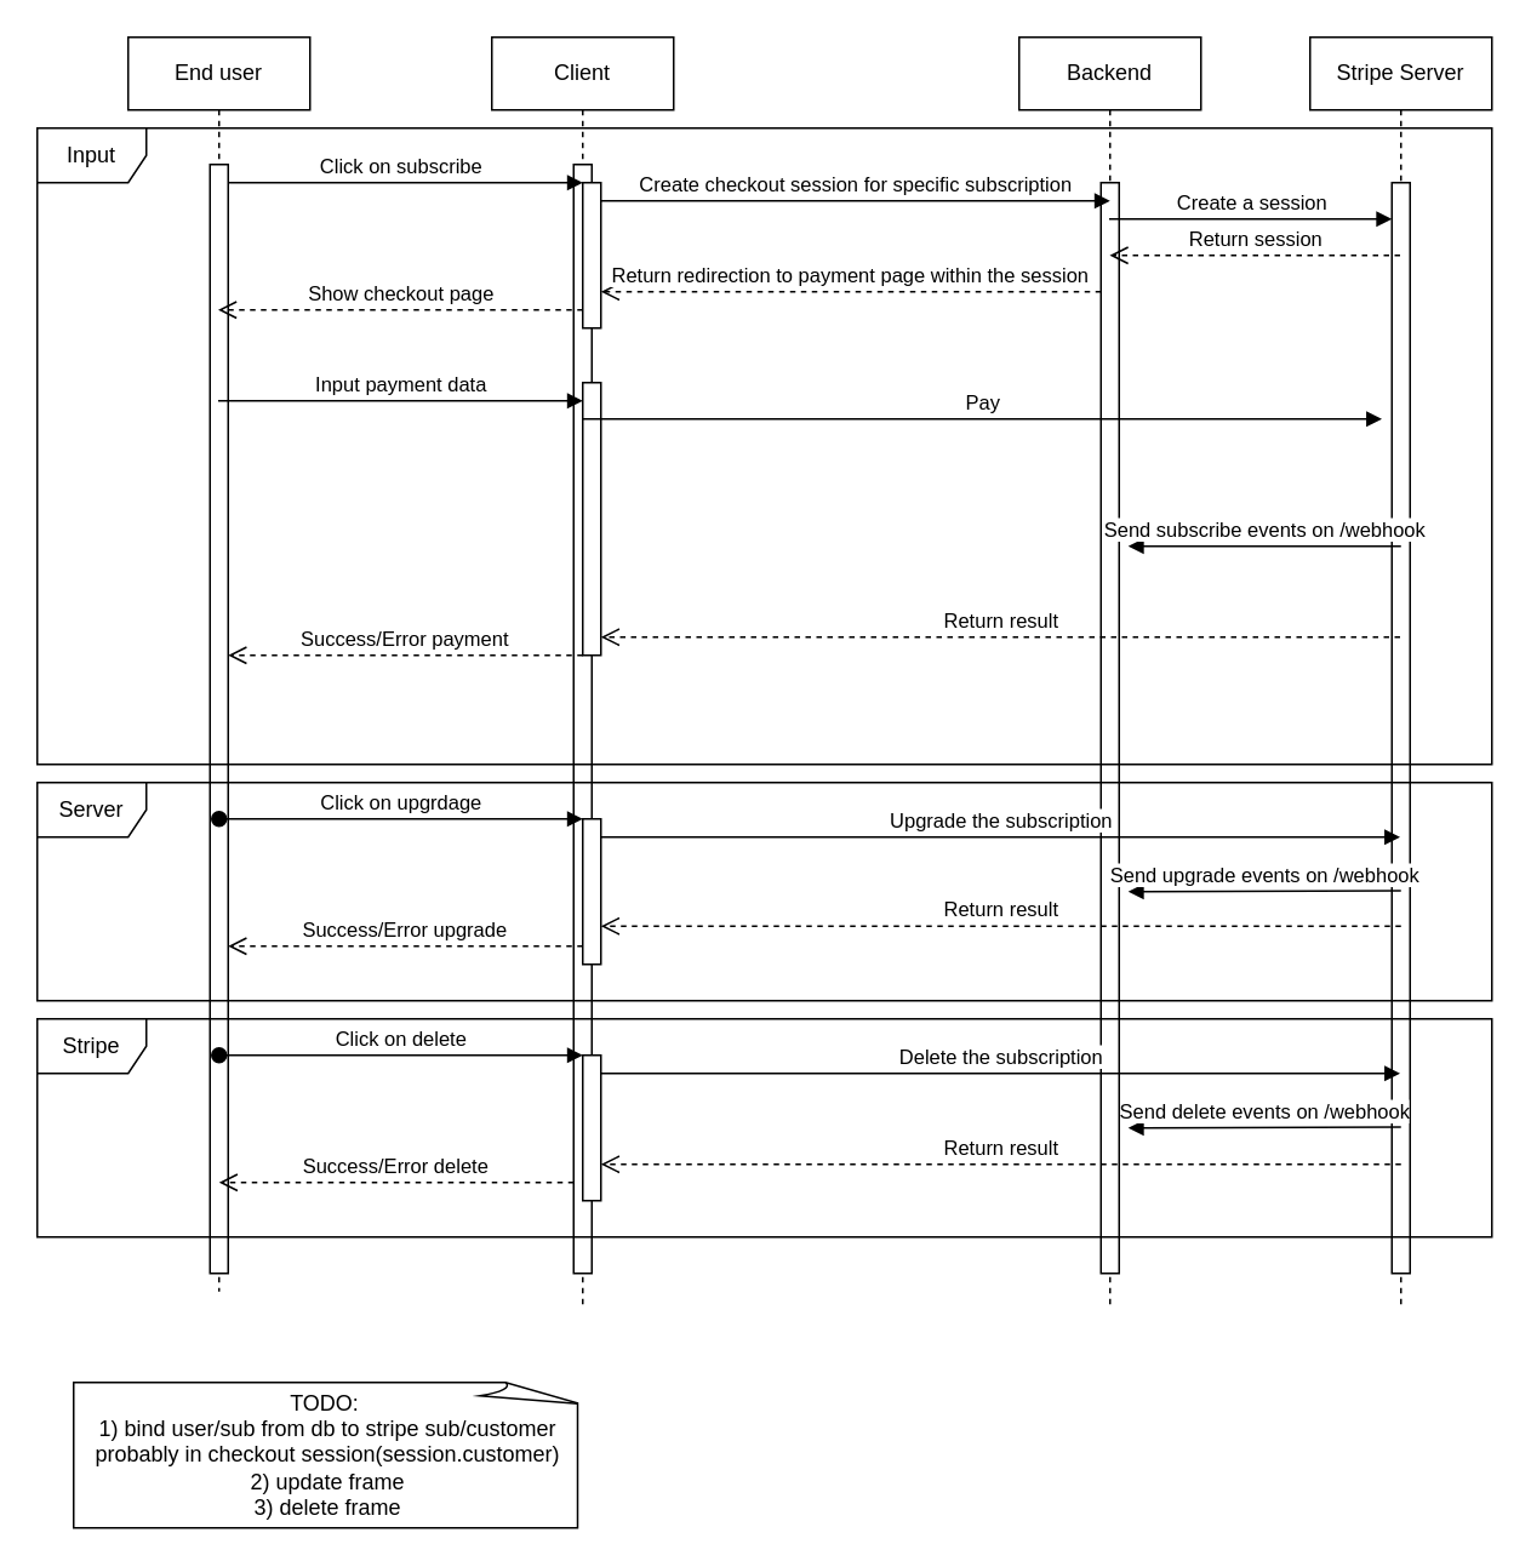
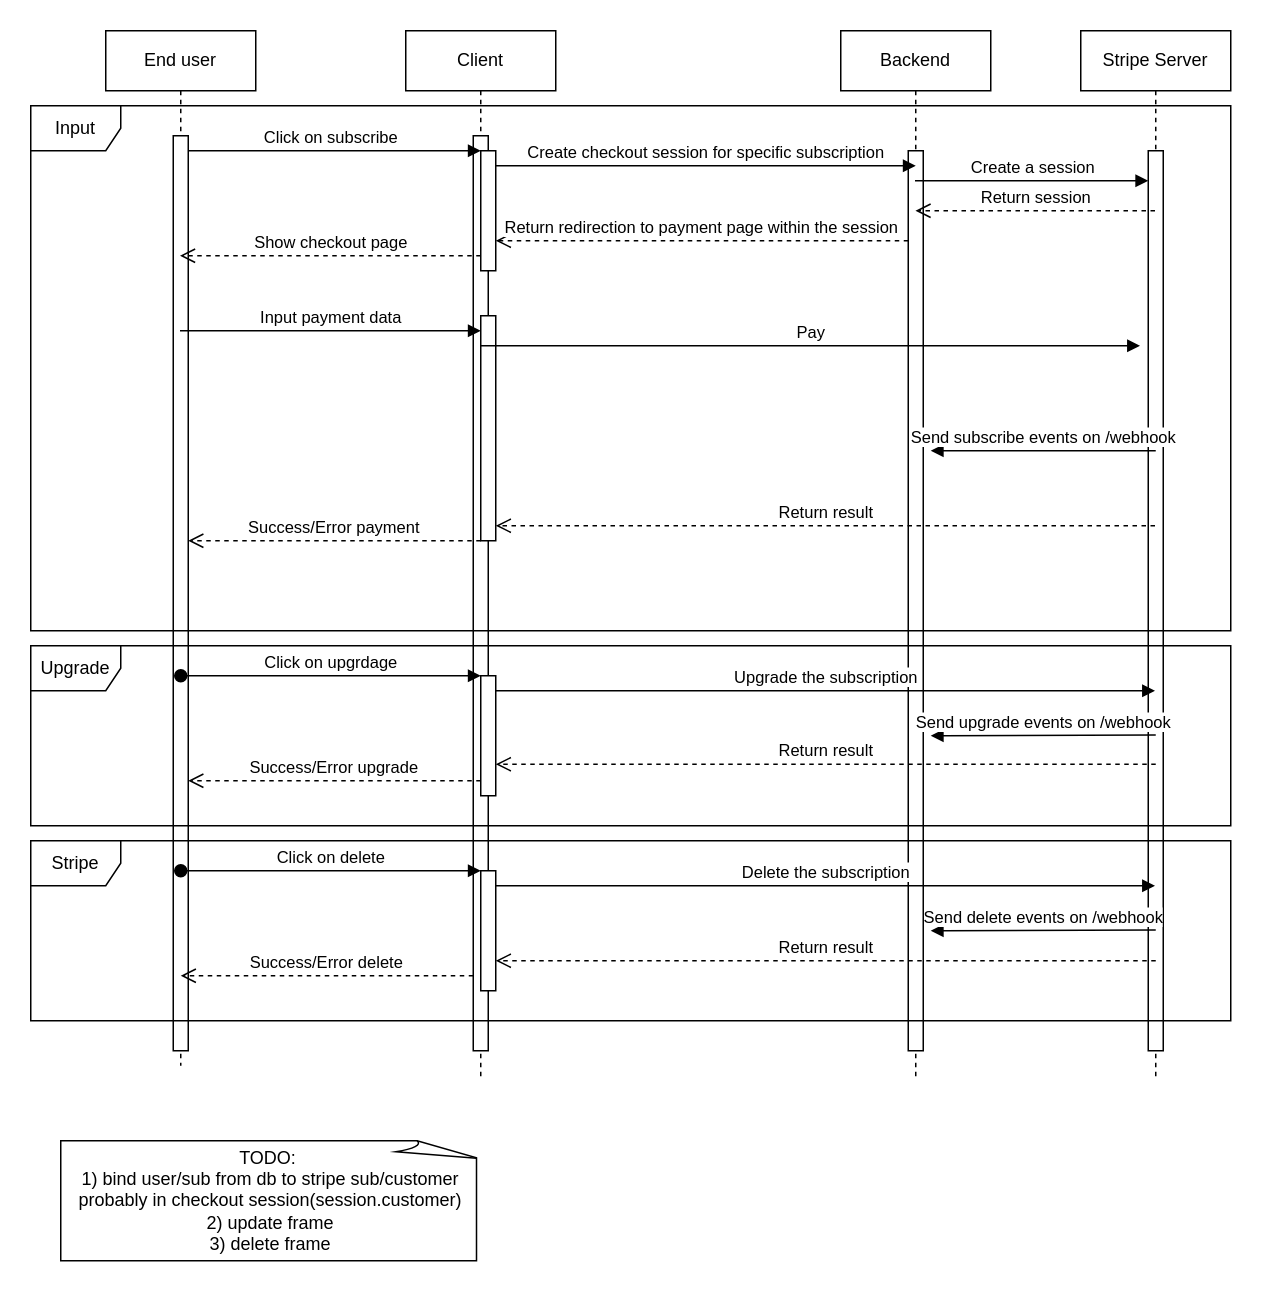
  <mxCell id="0" />
  <mxCell id="1" parent="0" />
  <mxCell id="2" value="Client" style="shape=umlLifeline;perimeter=lifelinePerimeter;whiteSpace=wrap;html=1;container=0;dropTarget=0;collapsible=0;recursiveResize=0;outlineConnect=0;portConstraint=eastwest;newEdgeStyle={&quot;edgeStyle&quot;:&quot;elbowEdgeStyle&quot;,&quot;elbow&quot;:&quot;vertical&quot;,&quot;curved&quot;:0,&quot;rounded&quot;:0};" parent="1" vertex="1"><mxGeometry x="270" y="20" width="100" height="700" as="geometry" /></mxCell>
  <mxCell id="3" value="" style="html=1;points=[];perimeter=orthogonalPerimeter;outlineConnect=0;targetShapes=umlLifeline;portConstraint=eastwest;newEdgeStyle={&quot;edgeStyle&quot;:&quot;elbowEdgeStyle&quot;,&quot;elbow&quot;:&quot;vertical&quot;,&quot;curved&quot;:0,&quot;rounded&quot;:0};" parent="2" vertex="1"><mxGeometry x="45" y="70" width="10" height="610" as="geometry" /></mxCell>
  <mxCell id="4" value="" style="html=1;points=[];perimeter=orthogonalPerimeter;outlineConnect=0;targetShapes=umlLifeline;portConstraint=eastwest;newEdgeStyle={&quot;edgeStyle&quot;:&quot;elbowEdgeStyle&quot;,&quot;elbow&quot;:&quot;vertical&quot;,&quot;curved&quot;:0,&quot;rounded&quot;:0};" parent="2" vertex="1"><mxGeometry x="50" y="80" width="10" height="80" as="geometry" /></mxCell>
  <mxCell id="5" value="" style="html=1;points=[];perimeter=orthogonalPerimeter;outlineConnect=0;targetShapes=umlLifeline;portConstraint=eastwest;newEdgeStyle={&quot;edgeStyle&quot;:&quot;elbowEdgeStyle&quot;,&quot;elbow&quot;:&quot;vertical&quot;,&quot;curved&quot;:0,&quot;rounded&quot;:0};" parent="2" vertex="1"><mxGeometry x="50" y="190" width="10" height="150" as="geometry" /></mxCell>
  <mxCell id="6" value="Backend" style="shape=umlLifeline;perimeter=lifelinePerimeter;whiteSpace=wrap;html=1;container=0;dropTarget=0;collapsible=0;recursiveResize=0;outlineConnect=0;portConstraint=eastwest;newEdgeStyle={&quot;edgeStyle&quot;:&quot;elbowEdgeStyle&quot;,&quot;elbow&quot;:&quot;vertical&quot;,&quot;curved&quot;:0,&quot;rounded&quot;:0};" parent="1" vertex="1"><mxGeometry x="560" y="20" width="100" height="700" as="geometry" /></mxCell>
  <mxCell id="7" value="" style="html=1;points=[];perimeter=orthogonalPerimeter;outlineConnect=0;targetShapes=umlLifeline;portConstraint=eastwest;newEdgeStyle={&quot;edgeStyle&quot;:&quot;elbowEdgeStyle&quot;,&quot;elbow&quot;:&quot;vertical&quot;,&quot;curved&quot;:0,&quot;rounded&quot;:0};" parent="6" vertex="1"><mxGeometry x="45" y="80" width="10" height="600" as="geometry" /></mxCell>
  <mxCell id="8" value="Create checkout session for specific subscription" style="html=1;verticalAlign=bottom;endArrow=block;edgeStyle=elbowEdgeStyle;elbow=vertical;curved=0;rounded=0;" parent="1" edge="1"><mxGeometry relative="1" as="geometry"><mxPoint x="330" y="110" as="sourcePoint" /><Array as="points"><mxPoint x="375" y="110" /></Array><mxPoint x="610" y="110" as="targetPoint" /><mxPoint as="offset" /></mxGeometry></mxCell>
  <mxCell id="9" value="Return redirection to payment page within the session" style="html=1;verticalAlign=bottom;endArrow=open;dashed=1;endSize=8;edgeStyle=elbowEdgeStyle;elbow=vertical;curved=0;rounded=0;" parent="1" edge="1"><mxGeometry relative="1" as="geometry"><mxPoint x="330" y="160" as="targetPoint" /><Array as="points"><mxPoint x="385" y="160" /></Array><mxPoint x="605" y="160" as="sourcePoint" /></mxGeometry></mxCell>
  <mxCell id="10" value="Stripe Server" style="shape=umlLifeline;perimeter=lifelinePerimeter;whiteSpace=wrap;html=1;container=0;dropTarget=0;collapsible=0;recursiveResize=0;outlineConnect=0;portConstraint=eastwest;newEdgeStyle={&quot;edgeStyle&quot;:&quot;elbowEdgeStyle&quot;,&quot;elbow&quot;:&quot;vertical&quot;,&quot;curved&quot;:0,&quot;rounded&quot;:0};" parent="1" vertex="1"><mxGeometry x="720" y="20" width="100" height="700" as="geometry" /></mxCell>
  <mxCell id="11" value="" style="html=1;points=[];perimeter=orthogonalPerimeter;outlineConnect=0;targetShapes=umlLifeline;portConstraint=eastwest;newEdgeStyle={&quot;edgeStyle&quot;:&quot;elbowEdgeStyle&quot;,&quot;elbow&quot;:&quot;vertical&quot;,&quot;curved&quot;:0,&quot;rounded&quot;:0};" parent="10" vertex="1"><mxGeometry x="45" y="80" width="10" height="600" as="geometry" /></mxCell>
  <mxCell id="12" value="Click on subscribe" style="html=1;verticalAlign=bottom;startArrow=oval;endArrow=block;startSize=8;edgeStyle=elbowEdgeStyle;elbow=vertical;curved=0;rounded=0;" parent="1" edge="1"><mxGeometry relative="1" as="geometry"><mxPoint x="120" y="100" as="sourcePoint" /><mxPoint x="320" y="100" as="targetPoint" /><Array as="points"><mxPoint x="200.5" y="100" /></Array></mxGeometry></mxCell>
  <mxCell id="13" value="End user" style="shape=umlLifeline;perimeter=lifelinePerimeter;whiteSpace=wrap;html=1;container=0;dropTarget=0;collapsible=0;recursiveResize=0;outlineConnect=0;portConstraint=eastwest;newEdgeStyle={&quot;edgeStyle&quot;:&quot;elbowEdgeStyle&quot;,&quot;elbow&quot;:&quot;vertical&quot;,&quot;curved&quot;:0,&quot;rounded&quot;:0};" parent="1" vertex="1"><mxGeometry x="70" y="20" width="100" height="690" as="geometry" /></mxCell>
  <mxCell id="14" value="" style="html=1;points=[];perimeter=orthogonalPerimeter;outlineConnect=0;targetShapes=umlLifeline;portConstraint=eastwest;newEdgeStyle={&quot;edgeStyle&quot;:&quot;elbowEdgeStyle&quot;,&quot;elbow&quot;:&quot;vertical&quot;,&quot;curved&quot;:0,&quot;rounded&quot;:0};" parent="13" vertex="1"><mxGeometry x="45" y="70" width="10" height="610" as="geometry" /></mxCell>
  <mxCell id="15" value="Create a session" style="html=1;verticalAlign=bottom;endArrow=block;edgeStyle=elbowEdgeStyle;elbow=vertical;curved=0;rounded=0;" parent="1" edge="1"><mxGeometry relative="1" as="geometry"><mxPoint x="609.5" y="120" as="sourcePoint" /><Array as="points"><mxPoint x="680" y="120" /></Array><mxPoint x="765" y="120" as="targetPoint" /></mxGeometry></mxCell>
  <mxCell id="16" value="Return session" style="html=1;verticalAlign=bottom;endArrow=open;dashed=1;endSize=8;edgeStyle=elbowEdgeStyle;elbow=vertical;curved=0;rounded=0;" parent="1" edge="1"><mxGeometry relative="1" as="geometry"><mxPoint x="609.81" y="140" as="targetPoint" /><Array as="points"><mxPoint x="690" y="140" /><mxPoint x="560" y="70" /></Array><mxPoint x="769.5" y="140" as="sourcePoint" /></mxGeometry></mxCell>
  <mxCell id="17" value="Show checkout page" style="html=1;verticalAlign=bottom;endArrow=open;dashed=1;endSize=8;edgeStyle=elbowEdgeStyle;elbow=vertical;curved=0;rounded=0;" parent="1" edge="1"><mxGeometry relative="1" as="geometry"><mxPoint x="119.5" y="170" as="targetPoint" /><Array as="points"><mxPoint x="230" y="170" /><mxPoint x="120" y="220" /></Array><mxPoint x="320" y="170" as="sourcePoint" /></mxGeometry></mxCell>
  <mxCell id="18" value="Input payment data" style="html=1;verticalAlign=bottom;endArrow=block;edgeStyle=elbowEdgeStyle;elbow=horizontal;curved=0;rounded=0;" parent="1" source="13" target="5" edge="1"><mxGeometry relative="1" as="geometry"><mxPoint x="130" y="220" as="sourcePoint" /><Array as="points"><mxPoint x="290" y="220" /><mxPoint x="160.5" y="170" /></Array><mxPoint x="330.5" y="220" as="targetPoint" /></mxGeometry></mxCell>
  <mxCell id="19" value="Pay" style="html=1;verticalAlign=bottom;endArrow=block;edgeStyle=elbowEdgeStyle;elbow=horizontal;curved=0;rounded=0;" parent="1" edge="1"><mxGeometry relative="1" as="geometry"><mxPoint x="320" y="230" as="sourcePoint" /><Array as="points"><mxPoint x="350" y="230" /></Array><mxPoint x="759.5" y="230" as="targetPoint" /></mxGeometry></mxCell>
  <mxCell id="20" value="Return result" style="html=1;verticalAlign=bottom;endArrow=open;dashed=1;endSize=8;edgeStyle=elbowEdgeStyle;elbow=vertical;curved=0;rounded=0;" parent="1" source="10" target="5" edge="1"><mxGeometry relative="1" as="geometry"><mxPoint x="220" y="350" as="targetPoint" /><Array as="points"><mxPoint x="370" y="350" /></Array><mxPoint x="649.5" y="350" as="sourcePoint" /></mxGeometry></mxCell>
  <mxCell id="21" value="Success/Error payment" style="html=1;verticalAlign=bottom;endArrow=open;dashed=1;endSize=8;edgeStyle=elbowEdgeStyle;elbow=vertical;curved=0;rounded=0;" parent="1" source="5" target="14" edge="1"><mxGeometry relative="1" as="geometry"><mxPoint x="60" y="360" as="targetPoint" /><Array as="points"><mxPoint x="130.5" y="360" /><mxPoint x="120.5" y="380" /></Array><mxPoint x="210.5" y="360" as="sourcePoint" /></mxGeometry></mxCell>
  <mxCell id="22" value="Send subscribe events on /webhook" style="html=1;verticalAlign=bottom;endArrow=block;edgeStyle=elbowEdgeStyle;elbow=vertical;curved=0;rounded=0;" parent="1" edge="1"><mxGeometry relative="1" as="geometry"><mxPoint x="770" y="300.004" as="sourcePoint" /><Array as="points" /><mxPoint x="620" y="300.004" as="targetPoint" /></mxGeometry></mxCell>
  <mxCell id="23" value="Input" style="shape=umlFrame;whiteSpace=wrap;html=1;pointerEvents=0;" parent="1" vertex="1"><mxGeometry x="20" y="70" width="800" height="350" as="geometry" /></mxCell>
  <mxCell id="24" value="TODO:&amp;nbsp;&lt;br&gt;1) bind user/sub from db to stripe sub/customer&lt;br&gt;probably in checkout session(session.customer)&lt;br&gt;2) update frame&lt;br&gt;3) delete frame" style="whiteSpace=wrap;html=1;shape=mxgraph.basic.document" parent="1" vertex="1"><mxGeometry x="40" y="760" width="280" height="80" as="geometry" /></mxCell>
- <mxCell id="25" value="Server" style="shape=umlFrame;whiteSpace=wrap;html=1;pointerEvents=0;" parent="1" vertex="1"><mxGeometry x="20" y="430" width="800" height="120" as="geometry" /></mxCell>
+ <mxCell id="25" value="Upgrade" style="shape=umlFrame;whiteSpace=wrap;html=1;pointerEvents=0;" parent="1" vertex="1"><mxGeometry x="20" y="430" width="800" height="120" as="geometry" /></mxCell>
  <mxCell id="26" value="Click on upgrdage" style="html=1;verticalAlign=bottom;startArrow=oval;endArrow=block;startSize=8;edgeStyle=elbowEdgeStyle;elbow=vertical;curved=0;rounded=0;" parent="1" edge="1"><mxGeometry relative="1" as="geometry"><mxPoint x="120" y="450" as="sourcePoint" /><mxPoint x="320" y="450" as="targetPoint" /><Array as="points"><mxPoint x="200" y="450" /></Array></mxGeometry></mxCell>
  <mxCell id="27" value="" style="html=1;points=[];perimeter=orthogonalPerimeter;outlineConnect=0;targetShapes=umlLifeline;portConstraint=eastwest;newEdgeStyle={&quot;edgeStyle&quot;:&quot;elbowEdgeStyle&quot;,&quot;elbow&quot;:&quot;vertical&quot;,&quot;curved&quot;:0,&quot;rounded&quot;:0};" parent="1" vertex="1"><mxGeometry x="320" y="450" width="10" height="80" as="geometry" /></mxCell>
  <mxCell id="28" value="Upgrade the subscription" style="html=1;verticalAlign=bottom;endArrow=block;edgeStyle=elbowEdgeStyle;elbow=vertical;curved=0;rounded=0;" parent="1" edge="1"><mxGeometry relative="1" as="geometry"><mxPoint x="330" y="460" as="sourcePoint" /><Array as="points"><mxPoint x="375" y="460" /></Array><mxPoint x="769.5" y="460" as="targetPoint" /></mxGeometry></mxCell>
  <mxCell id="29" value="Send upgrade events on /webhook" style="html=1;verticalAlign=bottom;endArrow=block;edgeStyle=elbowEdgeStyle;elbow=vertical;curved=0;rounded=0;" parent="1" edge="1"><mxGeometry relative="1" as="geometry"><mxPoint x="770" y="489.504" as="sourcePoint" /><Array as="points" /><mxPoint x="620" y="489.504" as="targetPoint" /></mxGeometry></mxCell>
  <mxCell id="30" value="Return result" style="html=1;verticalAlign=bottom;endArrow=open;dashed=1;endSize=8;edgeStyle=elbowEdgeStyle;elbow=vertical;curved=0;rounded=0;" parent="1" edge="1"><mxGeometry relative="1" as="geometry"><mxPoint x="330" y="509" as="targetPoint" /><Array as="points"><mxPoint x="370" y="509" /></Array><mxPoint x="770" y="509" as="sourcePoint" /></mxGeometry></mxCell>
  <mxCell id="31" value="Success/Error upgrade" style="html=1;verticalAlign=bottom;endArrow=open;dashed=1;endSize=8;edgeStyle=elbowEdgeStyle;elbow=vertical;curved=0;rounded=0;" parent="1" edge="1"><mxGeometry relative="1" as="geometry"><mxPoint x="125" y="520" as="targetPoint" /><Array as="points"><mxPoint x="130.5" y="520" /><mxPoint x="120.5" y="540" /></Array><mxPoint x="320" y="520" as="sourcePoint" /></mxGeometry></mxCell>
  <mxCell id="32" value="Stripe" style="shape=umlFrame;whiteSpace=wrap;html=1;pointerEvents=0;" parent="1" vertex="1"><mxGeometry x="20" y="560" width="800" height="120" as="geometry" /></mxCell>
  <mxCell id="33" value="Click on delete" style="html=1;verticalAlign=bottom;startArrow=oval;endArrow=block;startSize=8;edgeStyle=elbowEdgeStyle;elbow=vertical;curved=0;rounded=0;" parent="1" edge="1"><mxGeometry relative="1" as="geometry"><mxPoint x="120" y="580" as="sourcePoint" /><mxPoint x="320" y="580" as="targetPoint" /><Array as="points"><mxPoint x="200" y="580" /></Array></mxGeometry></mxCell>
  <mxCell id="34" value="" style="html=1;points=[];perimeter=orthogonalPerimeter;outlineConnect=0;targetShapes=umlLifeline;portConstraint=eastwest;newEdgeStyle={&quot;edgeStyle&quot;:&quot;elbowEdgeStyle&quot;,&quot;elbow&quot;:&quot;vertical&quot;,&quot;curved&quot;:0,&quot;rounded&quot;:0};" parent="1" vertex="1"><mxGeometry x="320" y="580" width="10" height="80" as="geometry" /></mxCell>
  <mxCell id="35" value="Delete the subscription" style="html=1;verticalAlign=bottom;endArrow=block;edgeStyle=elbowEdgeStyle;elbow=vertical;curved=0;rounded=0;" parent="1" edge="1"><mxGeometry relative="1" as="geometry"><mxPoint x="330" y="590" as="sourcePoint" /><Array as="points"><mxPoint x="375" y="590" /></Array><mxPoint x="769.5" y="590" as="targetPoint" /></mxGeometry></mxCell>
  <mxCell id="36" value="Send delete events on /webhook" style="html=1;verticalAlign=bottom;endArrow=block;edgeStyle=elbowEdgeStyle;elbow=vertical;curved=0;rounded=0;" parent="1" edge="1"><mxGeometry relative="1" as="geometry"><mxPoint x="770" y="619.504" as="sourcePoint" /><Array as="points" /><mxPoint x="620" y="619.504" as="targetPoint" /></mxGeometry></mxCell>
  <mxCell id="37" value="Return result" style="html=1;verticalAlign=bottom;endArrow=open;dashed=1;endSize=8;edgeStyle=elbowEdgeStyle;elbow=vertical;curved=0;rounded=0;" parent="1" edge="1"><mxGeometry relative="1" as="geometry"><mxPoint x="330" y="640" as="targetPoint" /><Array as="points"><mxPoint x="370" y="640" /></Array><mxPoint x="770" y="640" as="sourcePoint" /></mxGeometry></mxCell>
  <mxCell id="38" value="Success/Error delete" style="html=1;verticalAlign=bottom;endArrow=open;dashed=1;endSize=8;edgeStyle=elbowEdgeStyle;elbow=vertical;curved=0;rounded=0;" parent="1" edge="1"><mxGeometry relative="1" as="geometry"><mxPoint x="120" y="650" as="targetPoint" /><Array as="points"><mxPoint x="125.5" y="650" /><mxPoint x="115.5" y="670" /></Array><mxPoint x="315" y="650" as="sourcePoint" /></mxGeometry></mxCell>
